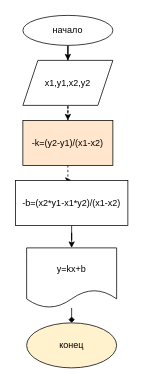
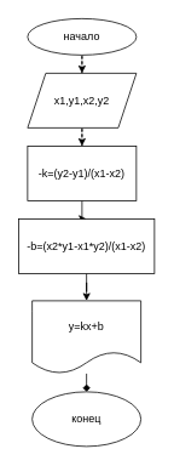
  <mxCell id="0" />
  <mxCell id="1" parent="0" />
- <mxCell id="2" value="" style="edgeStyle=orthogonalEdgeStyle;rounded=0;orthogonalLoop=1;jettySize=auto;html=1;" parent="1" source="3" target="5" edge="1"><mxGeometry relative="1" as="geometry" /></mxCell>
+ <mxCell id="2" value="" style="edgeStyle=orthogonalEdgeStyle;rounded=0;orthogonalLoop=1;jettySize=auto;html=1;dashed=1;" parent="1" source="3" target="5" edge="1"><mxGeometry relative="1" as="geometry" /></mxCell>
  <mxCell id="3" value="начало" style="ellipse;whiteSpace=wrap;html=1;" parent="1" vertex="1"><mxGeometry x="30" y="20" width="120" height="40" as="geometry" /></mxCell>
  <mxCell id="4" value="" style="edgeStyle=orthogonalEdgeStyle;rounded=0;orthogonalLoop=1;jettySize=auto;html=1;dashed=1;" parent="1" source="5" target="7" edge="1"><mxGeometry relative="1" as="geometry" /></mxCell>
  <mxCell id="5" value="x1,y1,x2,y2" style="shape=parallelogram;perimeter=parallelogramPerimeter;whiteSpace=wrap;html=1;fixedSize=1;" parent="1" vertex="1"><mxGeometry x="30" y="80" width="120" height="60" as="geometry" /></mxCell>
- <mxCell id="6" value="" style="edgeStyle=orthogonalEdgeStyle;rounded=0;orthogonalLoop=1;jettySize=auto;html=1;dashed=1;" parent="1" source="7" target="9" edge="1"><mxGeometry relative="1" as="geometry" /></mxCell>
- <mxCell id="7" value="-k=(y2-y1)/(x1-x2)" style="whiteSpace=wrap;html=1;fillColor=#ffe6cc;" parent="1" vertex="1"><mxGeometry x="30" y="160" width="120" height="60" as="geometry" /></mxCell>
+ <mxCell id="6" value="" style="edgeStyle=orthogonalEdgeStyle;rounded=0;orthogonalLoop=1;jettySize=auto;html=1;" parent="1" source="7" target="9" edge="1"><mxGeometry relative="1" as="geometry" /></mxCell>
+ <mxCell id="7" value="-k=(y2-y1)/(x1-x2)" style="whiteSpace=wrap;html=1;" parent="1" vertex="1"><mxGeometry x="30" y="160" width="120" height="60" as="geometry" /></mxCell>
  <mxCell id="8" value="" style="edgeStyle=orthogonalEdgeStyle;rounded=0;orthogonalLoop=1;jettySize=auto;html=1;" parent="1" source="9" target="11" edge="1"><mxGeometry relative="1" as="geometry" /></mxCell>
  <mxCell id="9" value="-b=(x2*y1-x1*y2)/(x1-x2)" style="whiteSpace=wrap;html=1;" parent="1" vertex="1"><mxGeometry x="20" y="240" width="150" height="60" as="geometry" /></mxCell>
  <mxCell id="10" value="" style="edgeStyle=orthogonalEdgeStyle;rounded=0;orthogonalLoop=1;jettySize=auto;html=1;endArrow=diamond;" parent="1" source="11" target="12" edge="1"><mxGeometry relative="1" as="geometry"><Array as="points"><mxPoint x="95" y="410" /><mxPoint x="95" y="410" /></Array></mxGeometry></mxCell>
  <mxCell id="11" value="y=kx+b" style="shape=document;whiteSpace=wrap;html=1;boundedLbl=1;" parent="1" vertex="1"><mxGeometry x="35" y="330" width="120" height="80" as="geometry" /></mxCell>
- <mxCell id="12" value="конец" style="ellipse;whiteSpace=wrap;html=1;fillColor=#fff2cc;" parent="1" vertex="1"><mxGeometry x="35" y="430" width="120" height="60" as="geometry" /></mxCell>
+ <mxCell id="12" value="конец" style="ellipse;whiteSpace=wrap;html=1;" parent="1" vertex="1"><mxGeometry x="35" y="430" width="120" height="60" as="geometry" /></mxCell>
